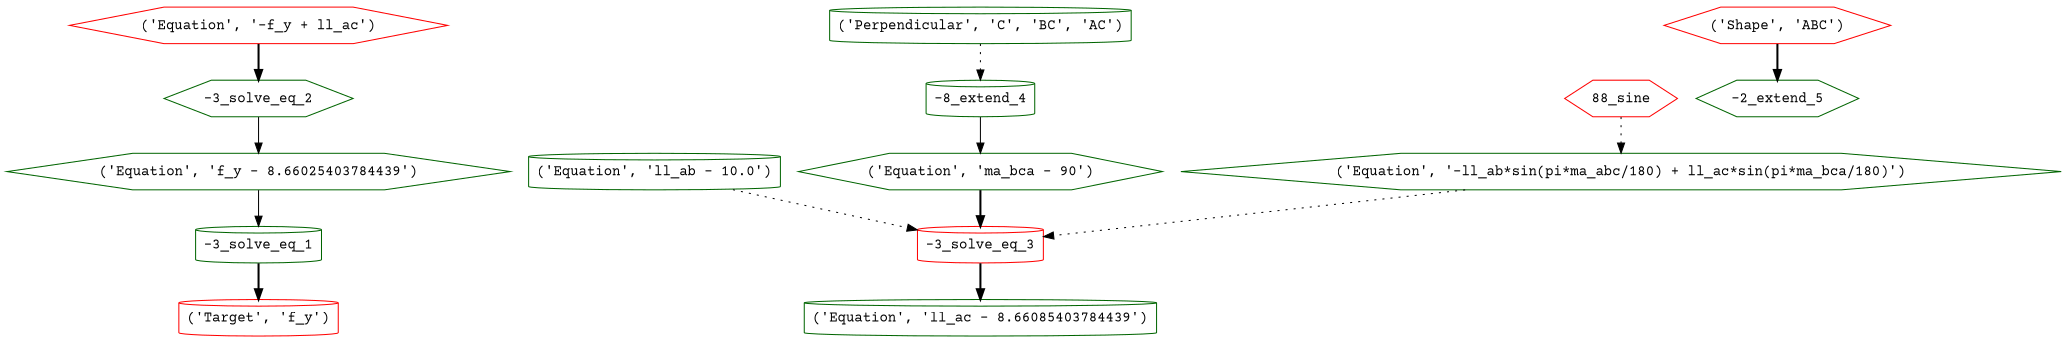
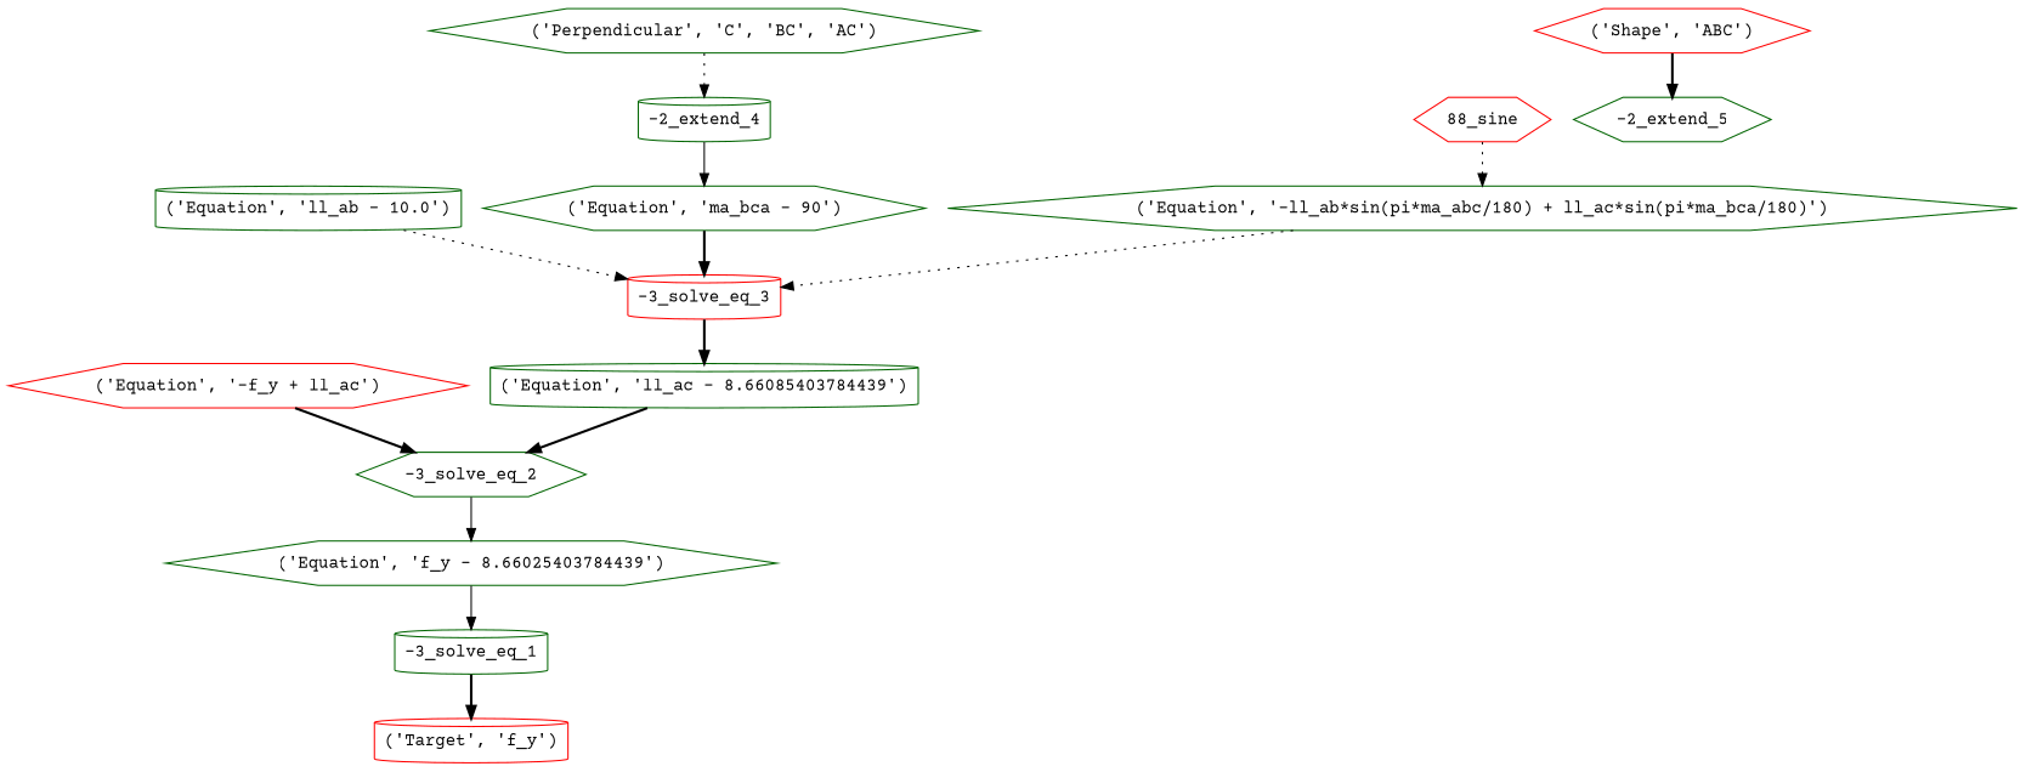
  digraph {
    fontname="Courier Prime"
    node [color=darkgreen fontname="Courier Prime" shape=hexagon]
    edge [fontname="Courier Prime" style=bold]
    n1 [color=red label="('Target', 'f_y')" shape=cylinder]
    n2 [label="-3_solve_eq_1" shape=cylinder]
    n3 [label="('Equation', 'f_y - 8.66025403784439')"]
    n4 [label="-3_solve_eq_2"]
    n5 [color=red label="('Equation', '-f_y + ll_ac')"]
    n6 [label="('Equation', 'll_ac - 8.66085403784439')" shape=cylinder]
    n7 [color=red label="-3_solve_eq_3" shape=cylinder]
    n8 [label="('Equation', 'll_ab - 10.0')" shape=cylinder]
    n9 [label="('Equation', 'ma_bca - 90')"]
    n10 [label="('Equation', '-ll_ab*sin(pi*ma_abc/180) + ll_ac*sin(pi*ma_bca/180)')"]
-   n11 [label="-8_extend_4" shape=cylinder]
-   n12 [label="('Perpendicular', 'C', 'BC', 'AC')" shape=cylinder]
+   n11 [label="-2_extend_4" shape=cylinder]
+   n12 [label="('Perpendicular', 'C', 'BC', 'AC')"]
    n13 [color=red label="88_sine"]
    n14 [label="-2_extend_5"]
    n15 [color=red label="('Shape', 'ABC')"]
    n2 -> n1
    n3 -> n2 [style=solid]
    n4 -> n3 [style=solid]
    n5 -> n4
+   n6 -> n4
    n7 -> n6
    n8 -> n7 [style=dotted]
    n9 -> n7
    n10 -> n7 [style=dotted]
    n11 -> n9 [style=solid]
    n12 -> n11 [style=dotted]
    n13 -> n10 [style=dotted]
    n15 -> n14
  }
